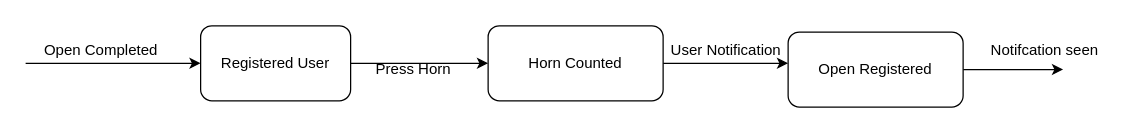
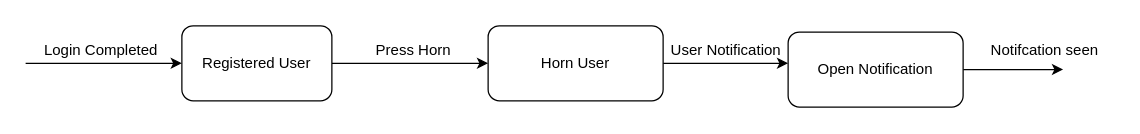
  <mxCell id="0" />
  <mxCell id="1" parent="0" />
  <mxCell id="2" style="edgeStyle=orthogonalEdgeStyle;rounded=0;orthogonalLoop=1;jettySize=auto;html=1;" edge="1" parent="1" source="3"><mxGeometry relative="1" as="geometry"><mxPoint x="390" y="50" as="targetPoint" /></mxGeometry></mxCell>
- <mxCell id="3" value="Registered User" style="rounded=1;whiteSpace=wrap;html=1;" vertex="1" parent="1"><mxGeometry x="160" y="20" width="120" height="60" as="geometry" /></mxCell>
+ <mxCell id="3" value="Registered User" style="rounded=1;whiteSpace=wrap;html=1;" vertex="1" parent="1"><mxGeometry x="145" y="20" width="120" height="60" as="geometry" /></mxCell>
  <mxCell id="4" value="" style="endArrow=classic;html=1;rounded=0;entryX=0;entryY=0.5;entryDx=0;entryDy=0;" edge="1" parent="1" target="3"><mxGeometry width="50" height="50" relative="1" as="geometry"><mxPoint x="20" y="50" as="sourcePoint" /><mxPoint x="90" y="40" as="targetPoint" /></mxGeometry></mxCell>
- <mxCell id="5" value="Open Completed" style="text;html=1;align=center;verticalAlign=middle;resizable=0;points=[];autosize=1;strokeColor=none;fillColor=none;" vertex="1" parent="1"><mxGeometry x="25" y="25" width="110" height="30" as="geometry" /></mxCell>
- <mxCell id="6" value="Press Horn" style="text;html=1;align=center;verticalAlign=middle;resizable=0;points=[];autosize=1;strokeColor=none;fillColor=none;" vertex="1" parent="1"><mxGeometry x="290" y="40" width="80" height="30" as="geometry" /></mxCell>
+ <mxCell id="5" value="Login Completed" style="text;html=1;align=center;verticalAlign=middle;resizable=0;points=[];autosize=1;strokeColor=none;fillColor=none;" vertex="1" parent="1"><mxGeometry x="25" y="25" width="110" height="30" as="geometry" /></mxCell>
+ <mxCell id="6" value="Press Horn" style="text;html=1;align=center;verticalAlign=middle;resizable=0;points=[];autosize=1;strokeColor=none;fillColor=none;" vertex="1" parent="1"><mxGeometry x="290" y="25" width="80" height="30" as="geometry" /></mxCell>
  <mxCell id="7" style="edgeStyle=orthogonalEdgeStyle;rounded=0;orthogonalLoop=1;jettySize=auto;html=1;" edge="1" parent="1" source="8"><mxGeometry relative="1" as="geometry"><mxPoint x="630" y="50" as="targetPoint" /></mxGeometry></mxCell>
- <mxCell id="8" value="Horn Counted" style="rounded=1;whiteSpace=wrap;html=1;" vertex="1" parent="1"><mxGeometry x="390" y="20" width="140" height="60" as="geometry" /></mxCell>
+ <mxCell id="8" value="Horn User" style="rounded=1;whiteSpace=wrap;html=1;" vertex="1" parent="1"><mxGeometry x="390" y="20" width="140" height="60" as="geometry" /></mxCell>
  <mxCell id="9" value="User Notification" style="text;html=1;align=center;verticalAlign=middle;resizable=0;points=[];autosize=1;strokeColor=none;fillColor=none;" vertex="1" parent="1"><mxGeometry x="525" y="25" width="110" height="30" as="geometry" /></mxCell>
  <mxCell id="10" style="edgeStyle=orthogonalEdgeStyle;rounded=0;orthogonalLoop=1;jettySize=auto;html=1;" edge="1" parent="1" source="11"><mxGeometry relative="1" as="geometry"><mxPoint x="850" y="55" as="targetPoint" /></mxGeometry></mxCell>
- <mxCell id="11" value="Open Registered" style="rounded=1;whiteSpace=wrap;html=1;" vertex="1" parent="1"><mxGeometry x="630" y="25" width="140" height="60" as="geometry" /></mxCell>
+ <mxCell id="11" value="Open Notification" style="rounded=1;whiteSpace=wrap;html=1;" vertex="1" parent="1"><mxGeometry x="630" y="25" width="140" height="60" as="geometry" /></mxCell>
  <mxCell id="12" value="Notifcation seen" style="text;html=1;align=center;verticalAlign=middle;resizable=0;points=[];autosize=1;strokeColor=none;fillColor=none;" vertex="1" parent="1"><mxGeometry x="780" y="25" width="110" height="30" as="geometry" /></mxCell>
